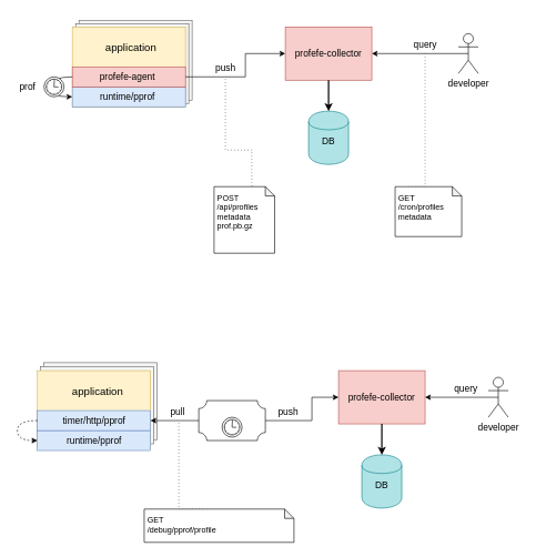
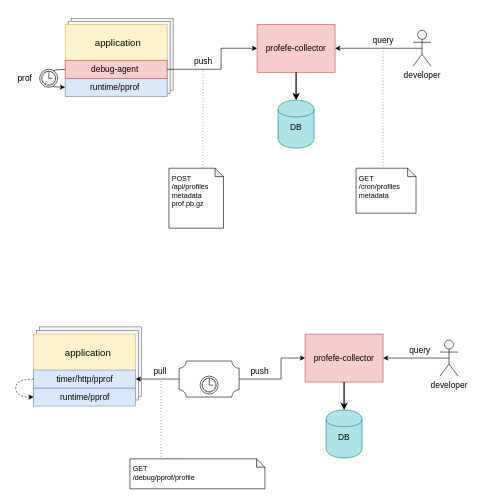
  <mxCell id="0" />
  <mxCell id="1" parent="0" />
  <mxCell id="2" value="" style="group" parent="1" vertex="1" connectable="0"><mxGeometry x="298" y="601.5" width="100" height="85" as="geometry" /></mxCell>
  <mxCell id="3" value="" style="verticalLabelPosition=bottom;verticalAlign=top;html=1;shape=mxgraph.basic.plaque;dx=6;fontSize=14;" parent="2" vertex="1"><mxGeometry width="100" height="60" as="geometry" /></mxCell>
  <mxCell id="4" value="" style="shape=mxgraph.bpmn.shape;html=1;verticalLabelPosition=bottom;labelBackgroundColor=#ffffff;verticalAlign=top;align=center;perimeter=ellipsePerimeter;outlineConnect=0;outline=standard;symbol=timer;" parent="2" vertex="1"><mxGeometry x="35" y="25" width="30" height="30" as="geometry" /></mxCell>
  <mxCell id="5" value="" style="group" parent="1" vertex="1" connectable="0"><mxGeometry x="20.5" y="20" width="275" height="140" as="geometry" /></mxCell>
  <mxCell id="6" value="" style="rounded=0;whiteSpace=wrap;html=1;fillColor=#f5f5f5;strokeColor=#666666;fontColor=#333333;" parent="5" vertex="1"><mxGeometry x="97.5" y="10" width="170" height="120" as="geometry" /></mxCell>
  <mxCell id="7" value="" style="rounded=0;whiteSpace=wrap;html=1;fillColor=#f5f5f5;strokeColor=#666666;fontColor=#333333;" parent="5" vertex="1"><mxGeometry x="92.5" y="15" width="170" height="120" as="geometry" /></mxCell>
  <mxCell id="8" value="" style="rounded=0;whiteSpace=wrap;html=1;fillColor=#fff2cc;strokeColor=#d6b656;" parent="5" vertex="1"><mxGeometry x="87.5" y="20" width="170" height="120" as="geometry" /></mxCell>
  <mxCell id="9" value="&lt;div style=&quot;font-size: 16px&quot; align=&quot;left&quot;&gt;application&lt;/div&gt;" style="text;html=1;strokeColor=none;fillColor=none;align=left;verticalAlign=middle;whiteSpace=wrap;rounded=0;fontSize=16;" parent="5" vertex="1"><mxGeometry x="135" y="40" width="70" height="20" as="geometry" /></mxCell>
  <mxCell id="10" value="" style="rounded=0;whiteSpace=wrap;html=1;fillColor=#dae8fc;strokeColor=#6c8ebf;" parent="5" vertex="1"><mxGeometry x="87.5" y="110" width="170" height="30" as="geometry" /></mxCell>
  <mxCell id="11" value="&lt;div style=&quot;font-size: 14px;&quot;&gt;runtime/pprof&lt;/div&gt;" style="text;html=1;strokeColor=none;fillColor=none;align=center;verticalAlign=middle;whiteSpace=wrap;rounded=0;fontSize=14;" parent="5" vertex="1"><mxGeometry x="150" y="115" width="40" height="20" as="geometry" /></mxCell>
  <mxCell id="12" value="" style="rounded=0;whiteSpace=wrap;html=1;fillColor=#f8cecc;strokeColor=#b85450;" parent="5" vertex="1"><mxGeometry x="87.5" y="80" width="170" height="30" as="geometry" /></mxCell>
  <mxCell id="13" style="edgeStyle=orthogonalEdgeStyle;curved=1;rounded=0;orthogonalLoop=1;jettySize=auto;html=1;exitX=0;exitY=0.5;exitDx=0;exitDy=0;entryX=0;entryY=0.5;entryDx=0;entryDy=0;strokeWidth=1;fontSize=14;" parent="5" source="12" target="10" edge="1"><mxGeometry relative="1" as="geometry"><Array as="points"><mxPoint x="55" y="95" /><mxPoint x="55" y="125" /></Array></mxGeometry></mxCell>
- <mxCell id="14" value="profefe-agent" style="text;html=1;strokeColor=none;fillColor=none;align=center;verticalAlign=middle;whiteSpace=wrap;rounded=0;fontSize=14;" parent="5" vertex="1"><mxGeometry x="95" y="85" width="150" height="20" as="geometry" /></mxCell>
+ <mxCell id="14" value="debug-agent" style="text;html=1;strokeColor=none;fillColor=none;align=center;verticalAlign=middle;whiteSpace=wrap;rounded=0;fontSize=14;" parent="5" vertex="1"><mxGeometry x="95" y="85" width="150" height="20" as="geometry" /></mxCell>
  <mxCell id="15" value="prof" style="text;html=1;strokeColor=none;fillColor=none;align=center;verticalAlign=middle;whiteSpace=wrap;rounded=0;fontSize=14;" parent="5" vertex="1"><mxGeometry y="100" width="40" height="20" as="geometry" /></mxCell>
  <mxCell id="16" value="" style="shape=mxgraph.bpmn.shape;html=1;verticalLabelPosition=bottom;labelBackgroundColor=#ffffff;verticalAlign=top;align=center;perimeter=ellipsePerimeter;outlineConnect=0;outline=standard;symbol=timer;" parent="5" vertex="1"><mxGeometry x="45" y="95" width="30" height="30" as="geometry" /></mxCell>
  <mxCell id="17" value="" style="group" parent="1" vertex="1" connectable="0"><mxGeometry x="25.5" y="535.5" width="220" height="141" as="geometry" /></mxCell>
  <mxCell id="18" value="" style="rounded=0;whiteSpace=wrap;html=1;fillColor=#f5f5f5;strokeColor=#666666;fontColor=#333333;" parent="17" vertex="1"><mxGeometry x="40" y="9" width="170" height="116" as="geometry" /></mxCell>
  <mxCell id="19" value="" style="rounded=0;whiteSpace=wrap;html=1;fillColor=#f5f5f5;strokeColor=#666666;fontColor=#333333;" parent="17" vertex="1"><mxGeometry x="35" y="15" width="170" height="116" as="geometry" /></mxCell>
  <mxCell id="20" value="" style="rounded=0;whiteSpace=wrap;html=1;fillColor=#fff2cc;strokeColor=#d6b656;" parent="17" vertex="1"><mxGeometry x="30" y="21" width="170" height="116" as="geometry" /></mxCell>
  <mxCell id="21" value="&lt;div style=&quot;font-size: 16px&quot; align=&quot;left&quot;&gt;application&lt;/div&gt;" style="text;html=1;strokeColor=none;fillColor=none;align=left;verticalAlign=middle;whiteSpace=wrap;rounded=0;fontSize=16;" parent="17" vertex="1"><mxGeometry x="80" y="41" width="70" height="20" as="geometry" /></mxCell>
  <mxCell id="22" value="" style="rounded=0;whiteSpace=wrap;html=1;fillColor=#dae8fc;strokeColor=#6c8ebf;" parent="17" vertex="1"><mxGeometry x="30" y="111" width="170" height="30" as="geometry" /></mxCell>
  <mxCell id="23" value="&lt;div style=&quot;font-size: 14px;&quot;&gt;runtime/pprof&lt;/div&gt;" style="text;html=1;strokeColor=none;fillColor=none;align=center;verticalAlign=middle;whiteSpace=wrap;rounded=0;fontSize=14;" parent="17" vertex="1"><mxGeometry x="95" y="116" width="40" height="20" as="geometry" /></mxCell>
  <mxCell id="24" value="" style="rounded=0;whiteSpace=wrap;html=1;fillColor=#dae8fc;strokeColor=#6c8ebf;" parent="17" vertex="1"><mxGeometry x="30" y="81" width="170" height="30" as="geometry" /></mxCell>
  <mxCell id="25" style="edgeStyle=orthogonalEdgeStyle;rounded=0;orthogonalLoop=1;jettySize=auto;html=1;exitX=0;exitY=0.5;exitDx=0;exitDy=0;entryX=0;entryY=0.5;entryDx=0;entryDy=0;dashed=1;strokeWidth=1;fontSize=14;curved=1;" parent="17" source="26" target="22" edge="1"><mxGeometry relative="1" as="geometry"><Array as="points"><mxPoint y="96" /><mxPoint y="126" /></Array></mxGeometry></mxCell>
  <mxCell id="26" value="&lt;div&gt;timer/http/pprof&lt;/div&gt;" style="text;html=1;strokeColor=none;fillColor=none;align=center;verticalAlign=middle;whiteSpace=wrap;rounded=0;fontSize=14;" parent="17" vertex="1"><mxGeometry x="30" y="86" width="170" height="20" as="geometry" /></mxCell>
  <mxCell id="27" style="edgeStyle=orthogonalEdgeStyle;rounded=0;orthogonalLoop=1;jettySize=auto;html=1;exitX=0;exitY=0.5;exitDx=0;exitDy=0;exitPerimeter=0;entryX=1;entryY=0.5;entryDx=0;entryDy=0;strokeWidth=1;fontSize=14;" parent="1" source="3" target="26" edge="1"><mxGeometry relative="1" as="geometry" /></mxCell>
  <mxCell id="28" value="pull" style="text;html=1;resizable=0;points=[];align=center;verticalAlign=middle;labelBackgroundColor=none;fontSize=14;fontFamily=Helvetica;" parent="27" vertex="1" connectable="0"><mxGeometry x="-0.064" relative="1" as="geometry"><mxPoint x="1.5" y="-13" as="offset" /></mxGeometry></mxCell>
  <mxCell id="29" value="push" style="edgeStyle=orthogonalEdgeStyle;rounded=0;orthogonalLoop=1;jettySize=auto;html=1;exitX=1;exitY=0.5;exitDx=0;exitDy=0;fontSize=14;strokeWidth=1;entryX=0;entryY=0.5;entryDx=0;entryDy=0;comic=0;horizontal=1;verticalAlign=middle;labelBackgroundColor=none;labelBorderColor=none;spacingTop=-6;" parent="1" source="12" target="41" edge="1"><mxGeometry x="-0.352" y="10" relative="1" as="geometry"><mxPoint x="398" y="115" as="targetPoint" /><Array as="points"><mxPoint x="368" y="115" /><mxPoint x="368" y="80" /></Array><mxPoint as="offset" /></mxGeometry></mxCell>
  <mxCell id="30" style="edgeStyle=orthogonalEdgeStyle;rounded=0;orthogonalLoop=1;jettySize=auto;html=1;exitX=0.622;exitY=-0.003;exitDx=0;exitDy=0;exitPerimeter=0;startArrow=none;startFill=0;endArrow=none;endFill=0;strokeWidth=1;fontSize=14;comic=0;shadow=0;dashed=1;dashPattern=1 4;" parent="1" source="31" edge="1"><mxGeometry relative="1" as="geometry"><mxPoint x="338" y="115" as="targetPoint" /><mxPoint x="337.333" y="244.619" as="sourcePoint" /><Array as="points"><mxPoint x="338" y="225" /></Array></mxGeometry></mxCell>
- <mxCell id="31" value="&lt;font style=&quot;font-size: 12px&quot;&gt;POST&lt;/font&gt;&lt;div style=&quot;font-size: 12px&quot; align=&quot;left&quot;&gt;&lt;font style=&quot;font-size: 12px&quot;&gt;/api/profiles&lt;/font&gt;&lt;br style=&quot;font-size: 12px&quot;&gt;&lt;font style=&quot;font-size: 12px&quot;&gt;&lt;font style=&quot;font-size: 12px&quot;&gt;metadata&lt;/font&gt;&lt;/font&gt;&lt;/div&gt;&lt;div style=&quot;font-size: 12px&quot; align=&quot;left&quot;&gt;&lt;font style=&quot;font-size: 12px&quot;&gt;prof.pb.gz&lt;/font&gt;&lt;/div&gt;" style="shape=note;whiteSpace=wrap;html=1;backgroundOutline=1;darkOpacity=0.05;fontSize=12;size=14;align=left;verticalAlign=top;fontFamily=Helvetica;spacing=5;" parent="1" vertex="1"><mxGeometry x="321" y="280" width="91" height="100" as="geometry" /></mxCell>
+ <mxCell id="31" value="&lt;font style=&quot;font-size: 12px&quot;&gt;POST&lt;/font&gt;&lt;div style=&quot;font-size: 12px&quot; align=&quot;left&quot;&gt;&lt;font style=&quot;font-size: 12px&quot;&gt;/api/profiles&lt;/font&gt;&lt;br style=&quot;font-size: 12px&quot;&gt;&lt;font style=&quot;font-size: 12px&quot;&gt;&lt;font style=&quot;font-size: 12px&quot;&gt;metadata&lt;/font&gt;&lt;/font&gt;&lt;/div&gt;&lt;div style=&quot;font-size: 12px&quot; align=&quot;left&quot;&gt;&lt;font style=&quot;font-size: 12px&quot;&gt;prof.pb.gz&lt;/font&gt;&lt;/div&gt;" style="shape=note;whiteSpace=wrap;html=1;backgroundOutline=1;darkOpacity=0.05;fontSize=12;size=14;align=left;verticalAlign=top;fontFamily=Helvetica;spacing=5;" parent="1" vertex="1"><mxGeometry x="281" y="280" width="91" height="100" as="geometry" /></mxCell>
  <mxCell id="32" style="edgeStyle=orthogonalEdgeStyle;rounded=0;comic=0;orthogonalLoop=1;jettySize=auto;html=1;exitX=0.199;exitY=0.004;exitDx=0;exitDy=0;exitPerimeter=0;shadow=0;startArrow=none;startFill=0;startSize=6;endArrow=none;endFill=0;endSize=6;strokeWidth=1;fontFamily=Helvetica;fontSize=12;dashed=1;dashPattern=1 4;" parent="1" source="33" edge="1"><mxGeometry relative="1" as="geometry"><mxPoint x="638" y="80" as="targetPoint" /><mxPoint x="660.944" y="274.889" as="sourcePoint" /><Array as="points"><mxPoint x="638" y="280" /></Array></mxGeometry></mxCell>
  <mxCell id="33" value="&lt;font style=&quot;font-size: 12px&quot;&gt;GET&lt;/font&gt;&lt;div style=&quot;font-size: 12px&quot; align=&quot;left&quot;&gt;&lt;font style=&quot;font-size: 12px&quot;&gt;/cron/profiles&lt;/font&gt;&lt;br style=&quot;font-size: 12px&quot;&gt;&lt;font style=&quot;font-size: 12px&quot;&gt;&lt;font style=&quot;font-size: 12px&quot;&gt;metadata&lt;/font&gt;&lt;/font&gt;&lt;/div&gt;" style="shape=note;whiteSpace=wrap;html=1;backgroundOutline=1;darkOpacity=0.05;fontSize=12;size=14;align=left;verticalAlign=top;fontFamily=Helvetica;spacing=5;" parent="1" vertex="1"><mxGeometry x="593" y="280" width="100" height="75" as="geometry" /></mxCell>
  <mxCell id="34" value="" style="group;labelBackgroundColor=none;" parent="1" vertex="1" connectable="0"><mxGeometry x="428" y="40" width="290" height="206.5" as="geometry" /></mxCell>
  <mxCell id="35" value="" style="group" parent="34" vertex="1" connectable="0"><mxGeometry x="35" y="126.5" width="60" height="80" as="geometry" /></mxCell>
  <mxCell id="36" value="" style="shape=cylinder;whiteSpace=wrap;html=1;boundedLbl=1;backgroundOutline=1;fillColor=#b0e3e6;strokeColor=#0e8088;" parent="35" vertex="1"><mxGeometry width="60" height="80" as="geometry" /></mxCell>
  <mxCell id="37" value="DB" style="text;html=1;strokeColor=none;fillColor=none;align=center;verticalAlign=middle;whiteSpace=wrap;rounded=0;fontSize=14;" parent="35" vertex="1"><mxGeometry x="10" y="35" width="40" height="20" as="geometry" /></mxCell>
  <mxCell id="38" value="developer" style="shape=umlActor;verticalLabelPosition=bottom;labelBackgroundColor=none;verticalAlign=top;html=1;outlineConnect=0;fontSize=14;" parent="34" vertex="1"><mxGeometry x="260" y="10" width="30" height="60" as="geometry" /></mxCell>
  <mxCell id="39" value="" style="group" parent="34" vertex="1" connectable="0"><mxGeometry width="130" height="80" as="geometry" /></mxCell>
  <mxCell id="40" value="" style="group" parent="39" vertex="1" connectable="0"><mxGeometry width="130" height="80" as="geometry" /></mxCell>
  <mxCell id="41" value="" style="rounded=0;whiteSpace=wrap;html=1;fillColor=#f8cecc;strokeColor=#b85450;" parent="40" vertex="1"><mxGeometry width="130" height="80" as="geometry" /></mxCell>
  <mxCell id="42" value="profefe-collector" style="text;html=1;strokeColor=none;fillColor=none;align=center;verticalAlign=middle;whiteSpace=wrap;rounded=0;fontSize=14;" parent="40" vertex="1"><mxGeometry x="5" y="30" width="120" height="20" as="geometry" /></mxCell>
  <mxCell id="43" style="edgeStyle=orthogonalEdgeStyle;rounded=0;orthogonalLoop=1;jettySize=auto;html=1;entryX=0.5;entryY=0;entryDx=0;entryDy=0;strokeWidth=2;fontSize=14;" parent="34" source="41" target="36" edge="1"><mxGeometry relative="1" as="geometry" /></mxCell>
  <mxCell id="44" style="edgeStyle=orthogonalEdgeStyle;rounded=0;orthogonalLoop=1;jettySize=auto;html=1;exitX=1;exitY=0.5;exitDx=0;exitDy=0;strokeWidth=1;fontSize=14;endArrow=none;endFill=0;startArrow=classic;startFill=1;entryX=0.5;entryY=0.5;entryDx=0;entryDy=0;entryPerimeter=0;endSize=16;" parent="34" source="41" target="38" edge="1"><mxGeometry relative="1" as="geometry"><mxPoint x="210" y="75" as="targetPoint" /></mxGeometry></mxCell>
  <mxCell id="45" value="query" style="text;html=1;resizable=0;points=[];align=center;verticalAlign=middle;labelBackgroundColor=none;fontSize=14;labelBorderColor=none;" parent="44" vertex="1" connectable="0"><mxGeometry x="-0.003" y="-9" relative="1" as="geometry"><mxPoint x="7.5" y="-23" as="offset" /></mxGeometry></mxCell>
  <mxCell id="46" value="" style="group" parent="1" vertex="1" connectable="0"><mxGeometry x="508" y="556.5" width="290" height="206.5" as="geometry" /></mxCell>
  <mxCell id="47" value="" style="group" parent="46" vertex="1" connectable="0"><mxGeometry x="35" y="126.5" width="60" height="80" as="geometry" /></mxCell>
  <mxCell id="48" value="" style="shape=cylinder;whiteSpace=wrap;html=1;boundedLbl=1;backgroundOutline=1;fillColor=#b0e3e6;strokeColor=#0e8088;" parent="47" vertex="1"><mxGeometry width="60" height="80" as="geometry" /></mxCell>
  <mxCell id="49" value="DB" style="text;html=1;strokeColor=none;fillColor=none;align=center;verticalAlign=middle;whiteSpace=wrap;rounded=0;fontSize=14;" parent="47" vertex="1"><mxGeometry x="10" y="35" width="40" height="20" as="geometry" /></mxCell>
  <mxCell id="50" value="developer" style="shape=umlActor;verticalLabelPosition=bottom;labelBackgroundColor=none;verticalAlign=top;html=1;outlineConnect=0;fontSize=14;" parent="46" vertex="1"><mxGeometry x="225" y="10" width="30" height="60" as="geometry" /></mxCell>
  <mxCell id="51" value="" style="group" parent="46" vertex="1" connectable="0"><mxGeometry width="130" height="80" as="geometry" /></mxCell>
  <mxCell id="52" value="" style="group" parent="51" vertex="1" connectable="0"><mxGeometry width="130" height="80" as="geometry" /></mxCell>
  <mxCell id="53" value="" style="rounded=0;whiteSpace=wrap;html=1;fillColor=#f8cecc;strokeColor=#b85450;" parent="52" vertex="1"><mxGeometry width="130" height="80" as="geometry" /></mxCell>
  <mxCell id="54" value="profefe-collector" style="text;html=1;strokeColor=none;fillColor=none;align=center;verticalAlign=middle;whiteSpace=wrap;rounded=0;fontSize=14;" parent="52" vertex="1"><mxGeometry x="5" y="30" width="120" height="20" as="geometry" /></mxCell>
  <mxCell id="55" style="edgeStyle=orthogonalEdgeStyle;rounded=0;orthogonalLoop=1;jettySize=auto;html=1;entryX=0.5;entryY=0;entryDx=0;entryDy=0;strokeWidth=2;fontSize=14;" parent="46" source="53" target="48" edge="1"><mxGeometry relative="1" as="geometry" /></mxCell>
  <mxCell id="56" style="edgeStyle=orthogonalEdgeStyle;rounded=0;orthogonalLoop=1;jettySize=auto;html=1;exitX=1;exitY=0.5;exitDx=0;exitDy=0;strokeWidth=1;fontSize=14;endArrow=none;endFill=0;startArrow=classic;startFill=1;entryX=0.5;entryY=0.5;entryDx=0;entryDy=0;entryPerimeter=0;endSize=16;" parent="46" source="53" target="50" edge="1"><mxGeometry relative="1" as="geometry"><mxPoint x="210" y="75" as="targetPoint" /></mxGeometry></mxCell>
  <mxCell id="57" value="query" style="text;html=1;resizable=0;points=[];align=center;verticalAlign=middle;labelBackgroundColor=none;fontSize=14;" parent="56" vertex="1" connectable="0"><mxGeometry x="-0.003" y="-9" relative="1" as="geometry"><mxPoint x="5.5" y="-22.5" as="offset" /></mxGeometry></mxCell>
  <mxCell id="58" style="edgeStyle=orthogonalEdgeStyle;rounded=0;comic=0;orthogonalLoop=1;jettySize=auto;html=1;exitX=1;exitY=0.5;exitDx=0;exitDy=0;exitPerimeter=0;shadow=0;startArrow=none;startFill=0;startSize=6;endArrow=classic;endFill=1;endSize=6;strokeWidth=1;fontFamily=Helvetica;fontSize=14;entryX=0;entryY=0.5;entryDx=0;entryDy=0;" parent="1" source="3" target="53" edge="1"><mxGeometry relative="1" as="geometry"><mxPoint x="458" y="588.5" as="targetPoint" /><Array as="points"><mxPoint x="468" y="631.5" /><mxPoint x="468" y="596.5" /></Array></mxGeometry></mxCell>
  <mxCell id="59" value="push" style="text;html=1;resizable=0;points=[];align=center;verticalAlign=middle;labelBackgroundColor=none;fontSize=14;fontFamily=Helvetica;" parent="58" vertex="1" connectable="0"><mxGeometry x="-0.571" y="-3" relative="1" as="geometry"><mxPoint x="2.5" y="-16.5" as="offset" /></mxGeometry></mxCell>
  <mxCell id="60" style="edgeStyle=orthogonalEdgeStyle;rounded=0;comic=0;orthogonalLoop=1;jettySize=auto;html=1;exitX=0.392;exitY=0.006;exitDx=0;exitDy=0;exitPerimeter=0;shadow=0;startArrow=none;startFill=0;startSize=6;endArrow=none;endFill=0;endSize=6;strokeWidth=1;fontFamily=Helvetica;fontSize=14;dashed=1;dashPattern=1 4;" parent="1" source="61" edge="1"><mxGeometry relative="1" as="geometry"><mxPoint x="268" y="634.5" as="targetPoint" /><Array as="points"><mxPoint x="268" y="699.5" /><mxPoint x="268" y="699.5" /></Array></mxGeometry></mxCell>
  <mxCell id="61" value="&lt;div&gt;GET&lt;/div&gt;&lt;div&gt;/debug/pprof/profile&lt;br&gt;&lt;/div&gt;" style="shape=note;whiteSpace=wrap;html=1;backgroundOutline=1;darkOpacity=0.05;fontSize=12;size=14;align=left;verticalAlign=top;fontFamily=Helvetica;spacing=5;" parent="1" vertex="1"><mxGeometry x="216" y="764.5" width="225" height="50" as="geometry" /></mxCell>
